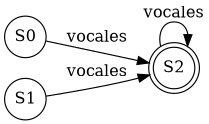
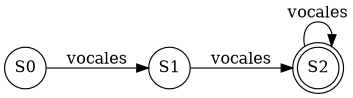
  digraph {
    rankdir=LR
    node [fixedsize=true shape=circle]
    S0
    S1
    S2 [shape=doublecircle]
-   S0 -> S2 [label=vocales]
+   S0 -> S1 [label=vocales]
    S1 -> S2 [label=vocales]
    S2 -> S2 [label=vocales]
  }
